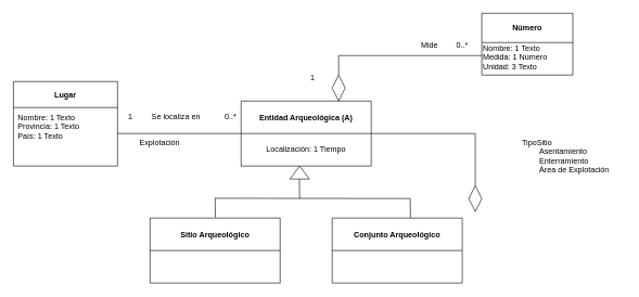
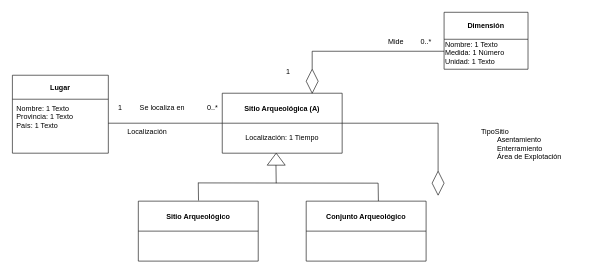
  <mxCell id="0" />
  <mxCell id="1" parent="0" />
  <mxCell id="2" value="Lugar" style="swimlane;startSize=40;" vertex="1" parent="1"><mxGeometry x="20" y="125" width="160" height="130" as="geometry" /></mxCell>
  <mxCell id="3" value="Nombre: 1 Texto&lt;br&gt;Provincia: 1 Texto&lt;br&gt;&lt;div&gt;&lt;span&gt;País: 1 Texto&lt;/span&gt;&lt;/div&gt;" style="text;html=1;strokeColor=none;fillColor=none;align=left;verticalAlign=middle;whiteSpace=wrap;rounded=0;" vertex="1" parent="2"><mxGeometry x="5" y="30" width="130" height="80" as="geometry" /></mxCell>
  <mxCell id="4" value="" style="endArrow=none;html=1;" edge="1" parent="1"><mxGeometry width="50" height="50" relative="1" as="geometry"><mxPoint x="180" y="205" as="sourcePoint" /><mxPoint x="370" y="205" as="targetPoint" /></mxGeometry></mxCell>
  <mxCell id="5" value="1" style="text;html=1;strokeColor=none;fillColor=none;align=center;verticalAlign=middle;whiteSpace=wrap;rounded=0;" vertex="1" parent="1"><mxGeometry x="170" y="165" width="60" height="30" as="geometry" /></mxCell>
  <mxCell id="6" value="Se localiza en" style="text;html=1;strokeColor=none;fillColor=none;align=center;verticalAlign=middle;whiteSpace=wrap;rounded=0;" vertex="1" parent="1"><mxGeometry x="220" y="165" width="100" height="30" as="geometry" /></mxCell>
- <mxCell id="7" value="Explotación" style="text;html=1;strokeColor=none;fillColor=none;align=center;verticalAlign=middle;whiteSpace=wrap;rounded=0;" vertex="1" parent="1"><mxGeometry x="190" y="205" width="110" height="30" as="geometry" /></mxCell>
+ <mxCell id="7" value="Localización" style="text;html=1;strokeColor=none;fillColor=none;align=center;verticalAlign=middle;whiteSpace=wrap;rounded=0;" vertex="1" parent="1"><mxGeometry x="190" y="205" width="110" height="30" as="geometry" /></mxCell>
  <mxCell id="8" value="0..*" style="text;html=1;strokeColor=none;fillColor=none;align=center;verticalAlign=middle;whiteSpace=wrap;rounded=0;" vertex="1" parent="1"><mxGeometry x="324" y="165" width="60" height="30" as="geometry" /></mxCell>
- <mxCell id="9" value="Entidad Arqueológica (A)" style="swimlane;startSize=50;" vertex="1" parent="1"><mxGeometry x="370" y="155" width="200" height="100" as="geometry" /></mxCell>
+ <mxCell id="9" value="Sitio Arqueológica (A)" style="swimlane;startSize=50;" vertex="1" parent="1"><mxGeometry x="370" y="155" width="200" height="100" as="geometry" /></mxCell>
  <mxCell id="10" value="Localización: 1 Tiempo" style="text;html=1;strokeColor=none;fillColor=none;align=center;verticalAlign=middle;whiteSpace=wrap;rounded=0;" vertex="1" parent="9"><mxGeometry x="10" y="60" width="180" height="30" as="geometry" /></mxCell>
  <mxCell id="11" value="" style="rhombus;whiteSpace=wrap;html=1;" vertex="1" parent="1"><mxGeometry x="510" y="115" width="20" height="40" as="geometry" /></mxCell>
  <mxCell id="12" value="" style="endArrow=none;html=1;exitX=0.5;exitY=0;exitDx=0;exitDy=0;" edge="1" parent="1" source="11"><mxGeometry width="50" height="50" relative="1" as="geometry"><mxPoint x="560" y="215" as="sourcePoint" /><mxPoint x="520" y="85" as="targetPoint" /></mxGeometry></mxCell>
  <mxCell id="13" value="" style="endArrow=none;html=1;" edge="1" parent="1"><mxGeometry width="50" height="50" relative="1" as="geometry"><mxPoint x="520" y="85" as="sourcePoint" /><mxPoint x="740" y="85" as="targetPoint" /></mxGeometry></mxCell>
  <mxCell id="14" value="1" style="text;html=1;strokeColor=none;fillColor=none;align=center;verticalAlign=middle;whiteSpace=wrap;rounded=0;" vertex="1" parent="1"><mxGeometry x="450" y="105" width="60" height="30" as="geometry" /></mxCell>
  <mxCell id="15" value="Mide" style="text;html=1;strokeColor=none;fillColor=none;align=center;verticalAlign=middle;whiteSpace=wrap;rounded=0;" vertex="1" parent="1"><mxGeometry x="630" y="55" width="60" height="30" as="geometry" /></mxCell>
  <mxCell id="16" value="0..*" style="text;html=1;strokeColor=none;fillColor=none;align=center;verticalAlign=middle;whiteSpace=wrap;rounded=0;" vertex="1" parent="1"><mxGeometry x="680" y="55" width="60" height="30" as="geometry" /></mxCell>
- <mxCell id="17" value="Número" style="swimlane;startSize=45;" vertex="1" parent="1"><mxGeometry x="740" y="20" width="140" height="95" as="geometry" /></mxCell>
- <mxCell id="18" value="Nombre: 1 Texto&lt;br&gt;Medida: 1 Número&lt;br&gt;Unidad: 3 Texto" style="text;html=1;strokeColor=none;fillColor=none;align=left;verticalAlign=middle;whiteSpace=wrap;rounded=0;" vertex="1" parent="17"><mxGeometry y="45" width="160" height="45" as="geometry" /></mxCell>
+ <mxCell id="17" value="Dimensión" style="swimlane;startSize=45;" vertex="1" parent="1"><mxGeometry x="740" y="20" width="140" height="95" as="geometry" /></mxCell>
+ <mxCell id="18" value="Nombre: 1 Texto&lt;br&gt;Medida: 1 Número&lt;br&gt;Unidad: 1 Texto" style="text;html=1;strokeColor=none;fillColor=none;align=left;verticalAlign=middle;whiteSpace=wrap;rounded=0;" vertex="1" parent="17"><mxGeometry y="45" width="160" height="45" as="geometry" /></mxCell>
  <mxCell id="19" value="" style="endArrow=none;html=1;exitX=1;exitY=0.5;exitDx=0;exitDy=0;" edge="1" parent="1" source="9"><mxGeometry width="50" height="50" relative="1" as="geometry"><mxPoint x="660" y="225" as="sourcePoint" /><mxPoint x="730" y="205" as="targetPoint" /></mxGeometry></mxCell>
  <mxCell id="20" value="TipoSitio&lt;br&gt;&lt;span style=&quot;white-space: pre&quot;&gt;&#09;&lt;/span&gt;Asentamiento&lt;br&gt;&lt;span style=&quot;white-space: pre&quot;&gt;&#09;&lt;/span&gt;Enterramiento&lt;br&gt;&lt;span style=&quot;white-space: pre&quot;&gt;&#09;&lt;/span&gt;Área de Explotación" style="text;html=1;strokeColor=none;fillColor=none;align=left;verticalAlign=middle;whiteSpace=wrap;rounded=0;" vertex="1" parent="1"><mxGeometry x="800" y="205" width="160" height="70" as="geometry" /></mxCell>
  <mxCell id="21" value="" style="endArrow=none;html=1;" edge="1" parent="1"><mxGeometry width="50" height="50" relative="1" as="geometry"><mxPoint x="730" y="285" as="sourcePoint" /><mxPoint x="730" y="205" as="targetPoint" /></mxGeometry></mxCell>
  <mxCell id="22" value="" style="rhombus;whiteSpace=wrap;html=1;" vertex="1" parent="1"><mxGeometry x="720" y="285" width="20" height="40" as="geometry" /></mxCell>
  <mxCell id="23" value="" style="triangle;whiteSpace=wrap;html=1;rotation=-90;" vertex="1" parent="1"><mxGeometry x="450" y="250" width="20" height="30" as="geometry" /></mxCell>
  <mxCell id="24" value="" style="endArrow=none;html=1;" edge="1" parent="1"><mxGeometry width="50" height="50" relative="1" as="geometry"><mxPoint x="460" y="305" as="sourcePoint" /><mxPoint x="459.57" y="275" as="targetPoint" /></mxGeometry></mxCell>
  <mxCell id="25" value="" style="endArrow=none;html=1;exitX=1;exitY=0.5;exitDx=0;exitDy=0;" edge="1" parent="1"><mxGeometry width="50" height="50" relative="1" as="geometry"><mxPoint x="330" y="304.57" as="sourcePoint" /><mxPoint x="630" y="305" as="targetPoint" /></mxGeometry></mxCell>
  <mxCell id="26" value="" style="endArrow=none;html=1;" edge="1" parent="1"><mxGeometry width="50" height="50" relative="1" as="geometry"><mxPoint x="630.43" y="335" as="sourcePoint" /><mxPoint x="630" y="305" as="targetPoint" /></mxGeometry></mxCell>
  <mxCell id="27" value="" style="endArrow=none;html=1;" edge="1" parent="1"><mxGeometry width="50" height="50" relative="1" as="geometry"><mxPoint x="330.43" y="334" as="sourcePoint" /><mxPoint x="330" y="304" as="targetPoint" /></mxGeometry></mxCell>
  <mxCell id="28" value="Sitio Arqueológico" style="swimlane;startSize=50;" vertex="1" parent="1"><mxGeometry x="230" y="335" width="200" height="100" as="geometry" /></mxCell>
  <mxCell id="29" value="Conjunto Arqueológico" style="swimlane;startSize=50;" vertex="1" parent="1"><mxGeometry x="510" y="335" width="200" height="100" as="geometry" /></mxCell>
